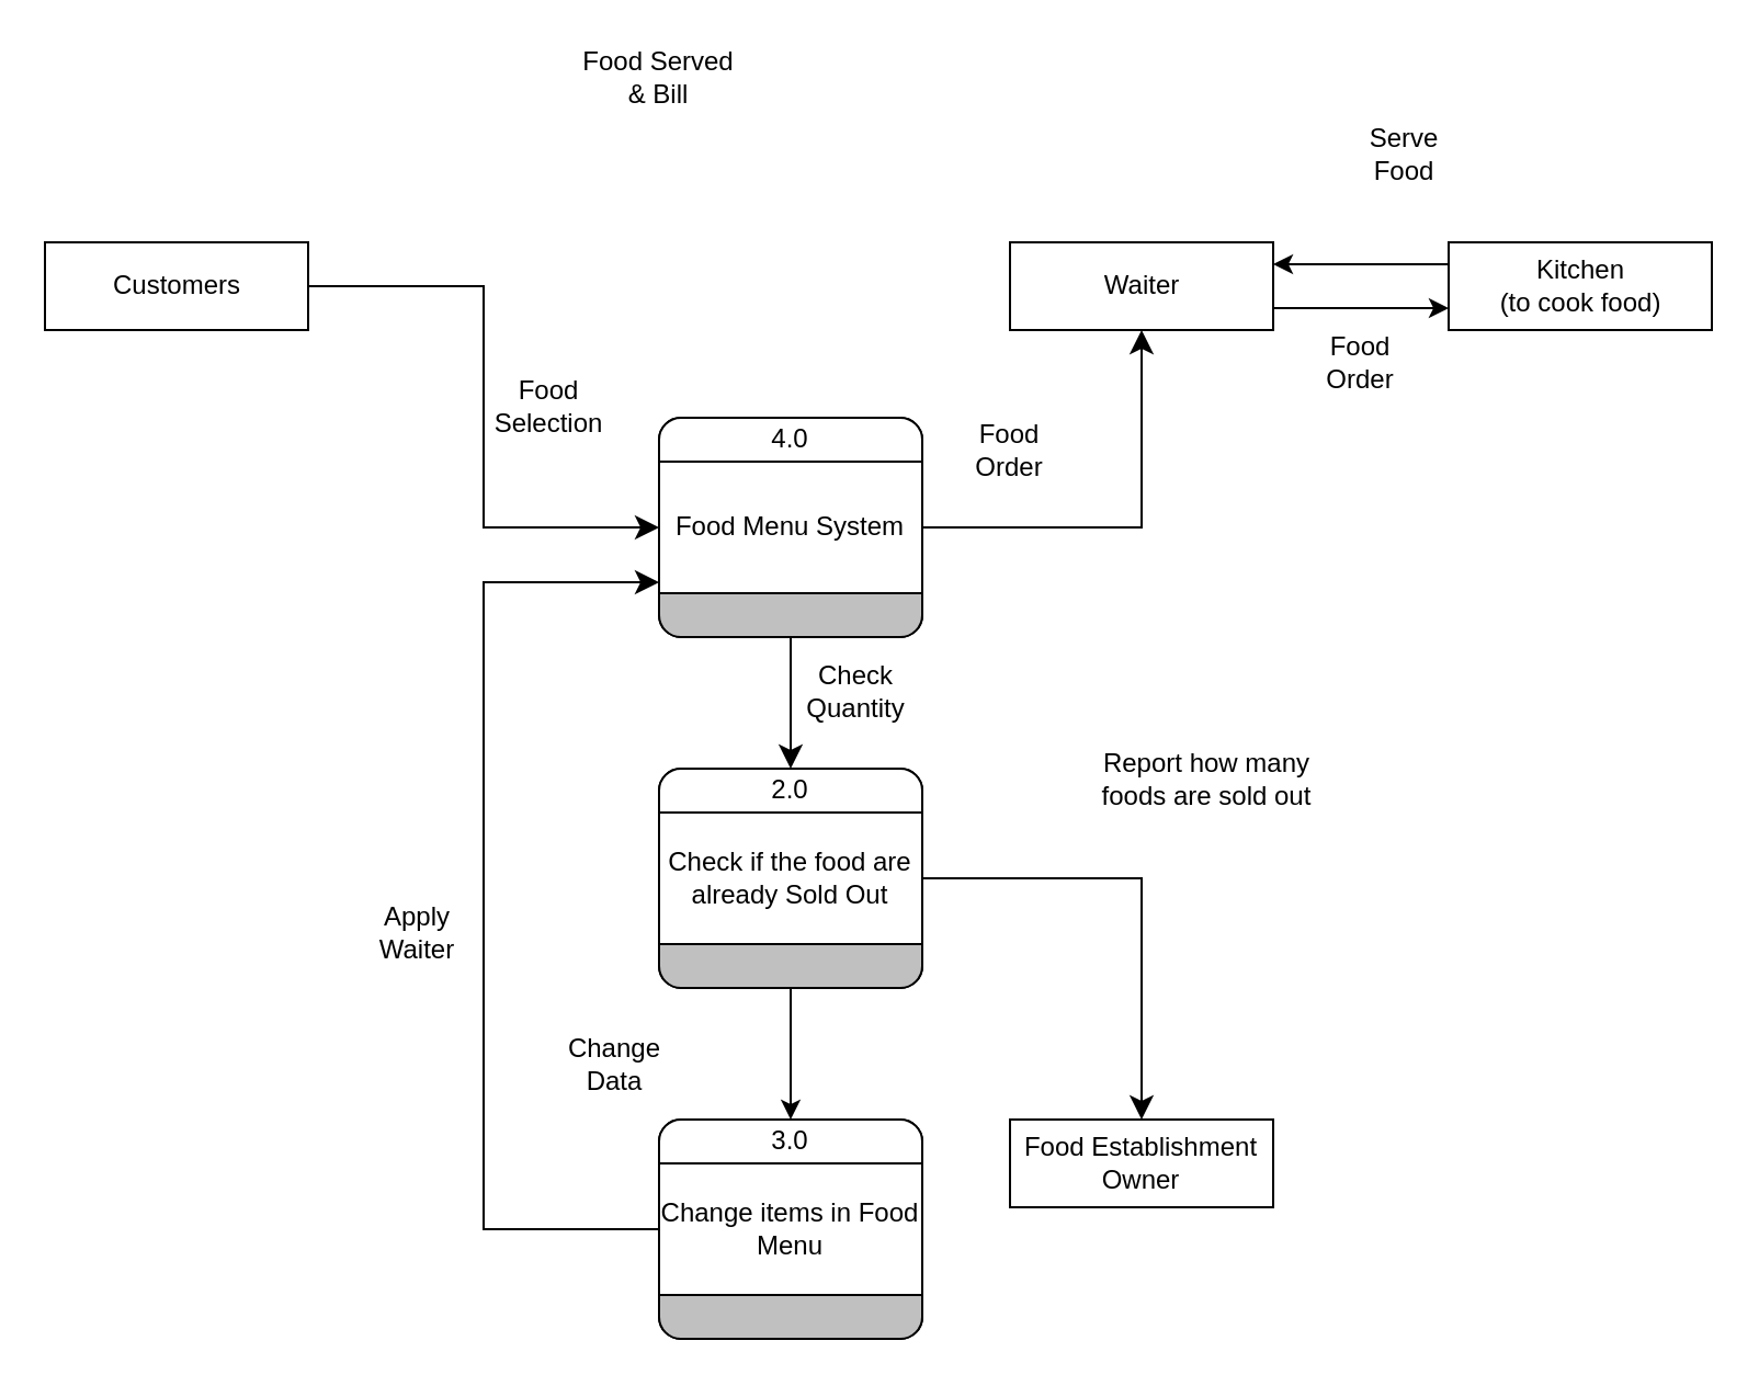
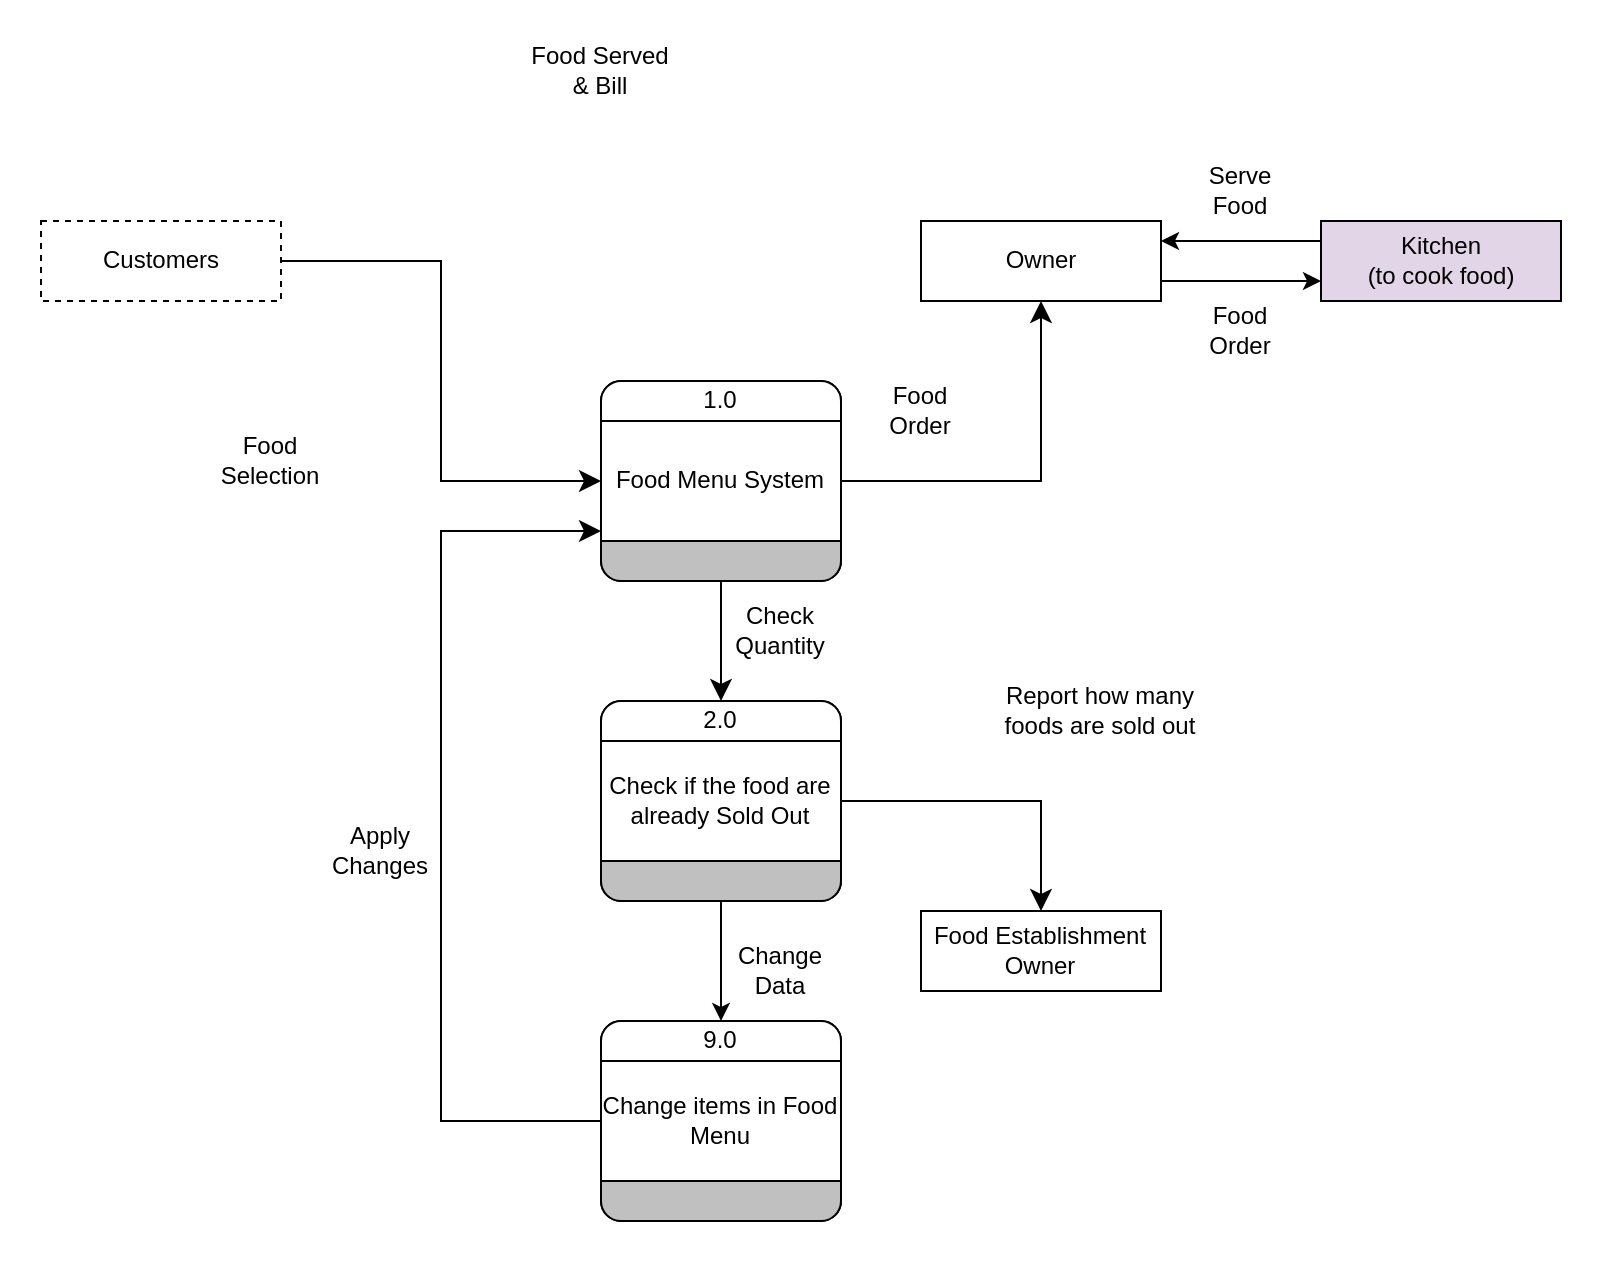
  <mxCell id="0" />
  <mxCell id="1" parent="0" />
- <mxCell id="2" value="Customers" style="html=1;dashed=0;whitespace=wrap;" vertex="1" parent="1"><mxGeometry x="20" y="110" width="120" height="40" as="geometry" /></mxCell>
+ <mxCell id="2" value="Customers" style="html=1;dashed=1;whitespace=wrap;" vertex="1" parent="1"><mxGeometry x="20" y="110" width="120" height="40" as="geometry" /></mxCell>
  <mxCell id="3" value="" style="rounded=1;whiteSpace=wrap;html=1;container=1;collapsible=0;absoluteArcSize=1;arcSize=20;childLayout=stackLayout;horizontal=1;horizontalStack=0;resizeParent=1;resizeParentMax=0;resizeLast=0;fontSize=12;" vertex="1" parent="1"><mxGeometry x="300" y="190" width="120" height="100" as="geometry" /></mxCell>
- <mxCell id="4" value="4.0" style="whiteSpace=wrap;connectable=0;html=1;shape=mxgraph.basic.rect;size=10;rectStyle=rounded;bottomRightStyle=square;bottomLeftStyle=square;part=1;fontSize=12;" vertex="1" parent="3"><mxGeometry width="120" height="20" as="geometry" /></mxCell>
+ <mxCell id="4" value="1.0" style="whiteSpace=wrap;connectable=0;html=1;shape=mxgraph.basic.rect;size=10;rectStyle=rounded;bottomRightStyle=square;bottomLeftStyle=square;part=1;fontSize=12;" vertex="1" parent="3"><mxGeometry width="120" height="20" as="geometry" /></mxCell>
  <mxCell id="5" value="Food Menu System" style="shape=mxgraph.bpmn.task;part=1;taskMarker=abstract;connectable=0;whiteSpace=wrap;html=1;fontSize=12;" vertex="1" parent="3"><mxGeometry y="20" width="120" height="60" as="geometry" /></mxCell>
  <mxCell id="6" value="" style="whiteSpace=wrap;connectable=0;html=1;shape=mxgraph.basic.rect;size=10;rectStyle=rounded;topRightStyle=square;topLeftStyle=square;fillColor=#C0C0C0;part=1;fontSize=12;" vertex="1" parent="3"><mxGeometry y="80" width="120" height="20" as="geometry" /></mxCell>
  <mxCell id="7" value="" style="rounded=1;whiteSpace=wrap;html=1;container=1;collapsible=0;absoluteArcSize=1;arcSize=20;childLayout=stackLayout;horizontal=1;horizontalStack=0;resizeParent=1;resizeParentMax=0;resizeLast=0;fontSize=12;" vertex="1" parent="1"><mxGeometry x="300" y="350" width="120" height="100" as="geometry" /></mxCell>
  <mxCell id="8" value="2.0" style="whiteSpace=wrap;connectable=0;html=1;shape=mxgraph.basic.rect;size=10;rectStyle=rounded;bottomRightStyle=square;bottomLeftStyle=square;part=1;fontSize=12;" vertex="1" parent="7"><mxGeometry width="120" height="20" as="geometry" /></mxCell>
  <mxCell id="9" value="Check if the food are already Sold Out" style="shape=mxgraph.bpmn.task;part=1;taskMarker=abstract;connectable=0;whiteSpace=wrap;html=1;fontSize=12;" vertex="1" parent="7"><mxGeometry y="20" width="120" height="60" as="geometry" /></mxCell>
  <mxCell id="10" value="" style="whiteSpace=wrap;connectable=0;html=1;shape=mxgraph.basic.rect;size=10;rectStyle=rounded;topRightStyle=square;topLeftStyle=square;fillColor=#C0C0C0;part=1;fontSize=12;" vertex="1" parent="7"><mxGeometry y="80" width="120" height="20" as="geometry" /></mxCell>
- <mxCell id="11" value="Kitchen&lt;br&gt;(to cook food)" style="html=1;dashed=0;whitespace=wrap;" vertex="1" parent="1"><mxGeometry x="660" y="110" width="120" height="40" as="geometry" /></mxCell>
- <mxCell id="12" value="Food Selection" style="text;html=1;strokeColor=none;fillColor=none;align=center;verticalAlign=middle;whiteSpace=wrap;rounded=0;fontSize=12;" vertex="1" parent="1"><mxGeometry x="220" y="170" width="60" height="30" as="geometry" /></mxCell>
+ <mxCell id="11" value="Kitchen&lt;br&gt;(to cook food)" style="html=1;dashed=0;whitespace=wrap;fillColor=#e1d5e7;" vertex="1" parent="1"><mxGeometry x="660" y="110" width="120" height="40" as="geometry" /></mxCell>
+ <mxCell id="12" value="Food Selection" style="text;html=1;strokeColor=none;fillColor=none;align=center;verticalAlign=middle;whiteSpace=wrap;rounded=0;fontSize=12;" vertex="1" parent="1"><mxGeometry x="105" y="215" width="60" height="30" as="geometry" /></mxCell>
  <mxCell id="13" value="Food Served &amp;amp; Bill" style="text;html=1;strokeColor=none;fillColor=none;align=center;verticalAlign=middle;whiteSpace=wrap;rounded=0;fontSize=12;" vertex="1" parent="1"><mxGeometry x="260" y="20" width="80" height="30" as="geometry" /></mxCell>
- <mxCell id="14" value="Waiter" style="html=1;dashed=0;whitespace=wrap;" vertex="1" parent="1"><mxGeometry x="460" y="110" width="120" height="40" as="geometry" /></mxCell>
+ <mxCell id="14" value="Owner" style="html=1;dashed=0;whitespace=wrap;" vertex="1" parent="1"><mxGeometry x="460" y="110" width="120" height="40" as="geometry" /></mxCell>
  <mxCell id="15" value="" style="edgeStyle=segmentEdgeStyle;endArrow=classic;html=1;curved=0;rounded=0;endSize=8;startSize=8;fontSize=12;entryX=0.5;entryY=1;entryDx=0;entryDy=0;exitX=1;exitY=0.5;exitDx=0;exitDy=0;" edge="1" parent="1" source="3" target="14"><mxGeometry width="50" height="50" relative="1" as="geometry"><mxPoint x="470" y="230" as="sourcePoint" /><mxPoint x="470" y="300" as="targetPoint" /></mxGeometry></mxCell>
  <mxCell id="16" value="" style="edgeStyle=segmentEdgeStyle;endArrow=classic;html=1;curved=0;rounded=0;endSize=8;startSize=8;fontSize=12;entryX=0;entryY=0.5;entryDx=0;entryDy=0;exitX=1;exitY=0.5;exitDx=0;exitDy=0;" edge="1" parent="1" source="2" target="3"><mxGeometry width="50" height="50" relative="1" as="geometry"><mxPoint x="434.08" y="240.3" as="sourcePoint" /><mxPoint x="530" y="160" as="targetPoint" /><Array as="points"><mxPoint x="220" y="130" /><mxPoint x="220" y="240" /></Array></mxGeometry></mxCell>
  <mxCell id="17" value="Food Order" style="text;html=1;strokeColor=none;fillColor=none;align=center;verticalAlign=middle;whiteSpace=wrap;rounded=0;fontSize=12;" vertex="1" parent="1"><mxGeometry x="430" y="190" width="60" height="30" as="geometry" /></mxCell>
  <mxCell id="18" value="Food Order" style="text;html=1;strokeColor=none;fillColor=none;align=center;verticalAlign=middle;whiteSpace=wrap;rounded=0;fontSize=12;" vertex="1" parent="1"><mxGeometry x="590" y="150" width="60" height="30" as="geometry" /></mxCell>
- <mxCell id="19" value="Serve Food" style="text;html=1;strokeColor=none;fillColor=none;align=center;verticalAlign=middle;whiteSpace=wrap;rounded=0;fontSize=12;" vertex="1" parent="1"><mxGeometry x="610" y="55" width="60" height="30" as="geometry" /></mxCell>
+ <mxCell id="19" value="Serve Food" style="text;html=1;strokeColor=none;fillColor=none;align=center;verticalAlign=middle;whiteSpace=wrap;rounded=0;fontSize=12;" vertex="1" parent="1"><mxGeometry x="590" y="80" width="60" height="30" as="geometry" /></mxCell>
  <mxCell id="20" value="" style="edgeStyle=segmentEdgeStyle;endArrow=classic;html=1;curved=0;rounded=0;endSize=8;startSize=8;fontSize=12;entryX=0.5;entryY=0;entryDx=0;entryDy=0;exitX=0.5;exitY=1;exitDx=0;exitDy=0;" edge="1" parent="1" source="3" target="7"><mxGeometry width="50" height="50" relative="1" as="geometry"><mxPoint x="360" y="290" as="sourcePoint" /><mxPoint x="410" y="240" as="targetPoint" /><Array as="points"><mxPoint x="360" y="310" /><mxPoint x="360" y="310" /></Array></mxGeometry></mxCell>
- <mxCell id="21" value="Food Establishment Owner" style="rounded=0;whiteSpace=wrap;html=1;fontSize=12;" vertex="1" parent="1"><mxGeometry x="460" y="510" width="120" height="40" as="geometry" /></mxCell>
+ <mxCell id="21" value="Food Establishment Owner" style="rounded=0;whiteSpace=wrap;html=1;fontSize=12;" vertex="1" parent="1"><mxGeometry x="460" y="455" width="120" height="40" as="geometry" /></mxCell>
  <mxCell id="22" value="" style="rounded=1;whiteSpace=wrap;html=1;container=1;collapsible=0;absoluteArcSize=1;arcSize=20;childLayout=stackLayout;horizontal=1;horizontalStack=0;resizeParent=1;resizeParentMax=0;resizeLast=0;fontSize=12;" vertex="1" parent="1"><mxGeometry x="300" y="510" width="120" height="100" as="geometry" /></mxCell>
- <mxCell id="23" value="3.0" style="whiteSpace=wrap;connectable=0;html=1;shape=mxgraph.basic.rect;size=10;rectStyle=rounded;bottomRightStyle=square;bottomLeftStyle=square;part=1;fontSize=12;" vertex="1" parent="22"><mxGeometry width="120" height="20" as="geometry" /></mxCell>
+ <mxCell id="23" value="9.0" style="whiteSpace=wrap;connectable=0;html=1;shape=mxgraph.basic.rect;size=10;rectStyle=rounded;bottomRightStyle=square;bottomLeftStyle=square;part=1;fontSize=12;" vertex="1" parent="22"><mxGeometry width="120" height="20" as="geometry" /></mxCell>
  <mxCell id="24" value="Change items in Food Menu" style="shape=mxgraph.bpmn.task;part=1;taskMarker=abstract;connectable=0;whiteSpace=wrap;html=1;fontSize=12;" vertex="1" parent="22"><mxGeometry y="20" width="120" height="60" as="geometry" /></mxCell>
  <mxCell id="25" value="" style="whiteSpace=wrap;connectable=0;html=1;shape=mxgraph.basic.rect;size=10;rectStyle=rounded;topRightStyle=square;topLeftStyle=square;fillColor=#C0C0C0;part=1;fontSize=12;" vertex="1" parent="22"><mxGeometry y="80" width="120" height="20" as="geometry" /></mxCell>
  <mxCell id="26" value="" style="edgeStyle=segmentEdgeStyle;endArrow=classic;html=1;curved=0;rounded=0;endSize=8;startSize=8;fontSize=12;entryX=0.5;entryY=0;entryDx=0;entryDy=0;exitX=1;exitY=0.5;exitDx=0;exitDy=0;" edge="1" parent="1" source="7" target="21"><mxGeometry width="50" height="50" relative="1" as="geometry"><mxPoint x="390" y="390" as="sourcePoint" /><mxPoint x="440" y="340" as="targetPoint" /><Array as="points"><mxPoint x="520" y="400" /></Array></mxGeometry></mxCell>
  <mxCell id="27" value="" style="endArrow=classic;html=1;fontSize=12;entryX=0.5;entryY=0;entryDx=0;entryDy=0;exitX=0.5;exitY=1;exitDx=0;exitDy=0;" edge="1" parent="1" source="7" target="22"><mxGeometry width="50" height="50" relative="1" as="geometry"><mxPoint x="390" y="390" as="sourcePoint" /><mxPoint x="440" y="340" as="targetPoint" /></mxGeometry></mxCell>
  <mxCell id="28" value="" style="edgeStyle=segmentEdgeStyle;endArrow=classic;html=1;curved=0;rounded=0;endSize=8;startSize=8;fontSize=12;exitX=0;exitY=0.5;exitDx=0;exitDy=0;entryX=0;entryY=0.75;entryDx=0;entryDy=0;" edge="1" parent="1" source="22" target="3"><mxGeometry width="50" height="50" relative="1" as="geometry"><mxPoint x="390" y="390" as="sourcePoint" /><mxPoint x="290" y="260" as="targetPoint" /><Array as="points"><mxPoint x="220" y="560" /><mxPoint x="220" y="265" /></Array></mxGeometry></mxCell>
  <mxCell id="29" value="Check Quantity" style="text;html=1;strokeColor=none;fillColor=none;align=center;verticalAlign=middle;whiteSpace=wrap;rounded=0;fontSize=12;" vertex="1" parent="1"><mxGeometry x="360" y="300" width="60" height="30" as="geometry" /></mxCell>
  <mxCell id="30" value="Report how many foods are sold out" style="text;html=1;strokeColor=none;fillColor=none;align=center;verticalAlign=middle;whiteSpace=wrap;rounded=0;fontSize=12;" vertex="1" parent="1"><mxGeometry x="490" y="340" width="120" height="30" as="geometry" /></mxCell>
- <mxCell id="31" value="Change Data" style="text;html=1;strokeColor=none;fillColor=none;align=center;verticalAlign=middle;whiteSpace=wrap;rounded=0;fontSize=12;" vertex="1" parent="1"><mxGeometry x="250" y="470" width="60" height="30" as="geometry" /></mxCell>
+ <mxCell id="31" value="Change Data" style="text;html=1;strokeColor=none;fillColor=none;align=center;verticalAlign=middle;whiteSpace=wrap;rounded=0;fontSize=12;" vertex="1" parent="1"><mxGeometry x="360" y="470" width="60" height="30" as="geometry" /></mxCell>
  <mxCell id="32" value="" style="endArrow=classic;html=1;fontSize=12;entryX=0;entryY=0.75;entryDx=0;entryDy=0;exitX=1;exitY=0.75;exitDx=0;exitDy=0;" edge="1" parent="1" source="14" target="11"><mxGeometry width="50" height="50" relative="1" as="geometry"><mxPoint x="390" y="300" as="sourcePoint" /><mxPoint x="440" y="250" as="targetPoint" /></mxGeometry></mxCell>
  <mxCell id="33" value="" style="endArrow=classic;html=1;fontSize=12;entryX=1;entryY=0.25;entryDx=0;entryDy=0;exitX=0;exitY=0.25;exitDx=0;exitDy=0;" edge="1" parent="1" source="11" target="14"><mxGeometry width="50" height="50" relative="1" as="geometry"><mxPoint x="390" y="300" as="sourcePoint" /><mxPoint x="440" y="250" as="targetPoint" /></mxGeometry></mxCell>
- <mxCell id="34" value="Apply Waiter" style="text;html=1;strokeColor=none;fillColor=none;align=center;verticalAlign=middle;whiteSpace=wrap;rounded=0;fontSize=12;" vertex="1" parent="1"><mxGeometry x="160" y="410" width="60" height="30" as="geometry" /></mxCell>
+ <mxCell id="34" value="Apply Changes" style="text;html=1;strokeColor=none;fillColor=none;align=center;verticalAlign=middle;whiteSpace=wrap;rounded=0;fontSize=12;" vertex="1" parent="1"><mxGeometry x="160" y="410" width="60" height="30" as="geometry" /></mxCell>
